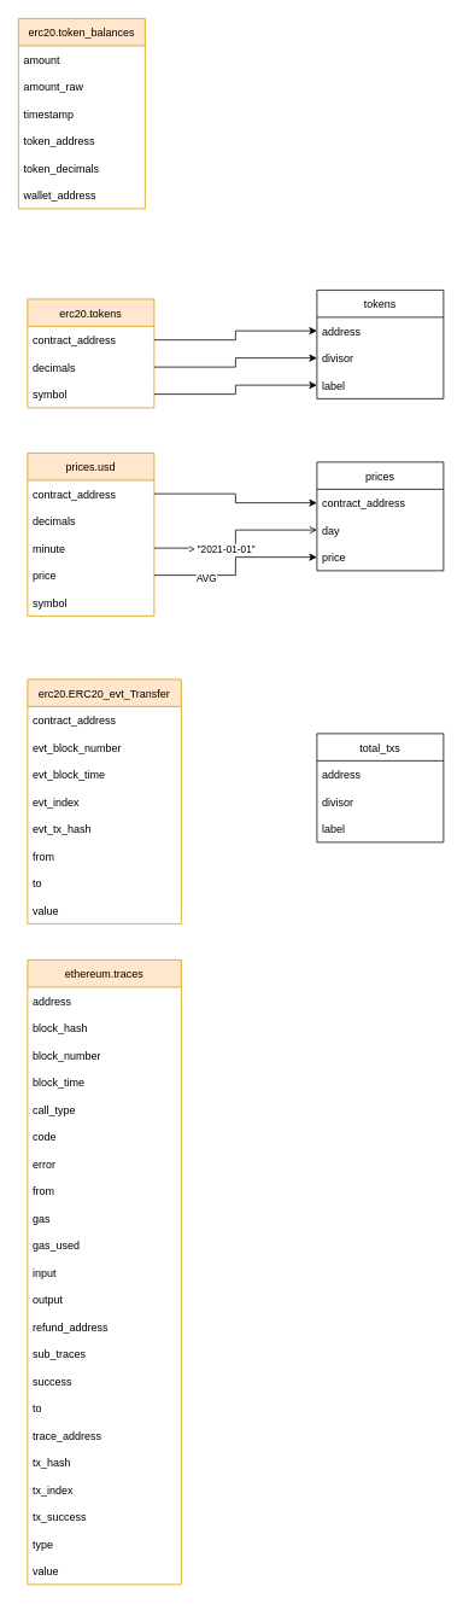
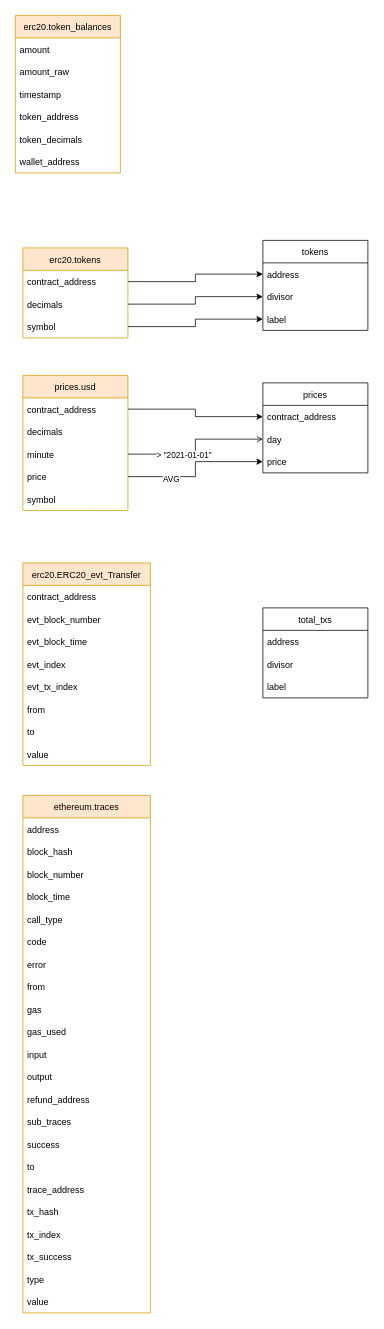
  <mxCell id="0" />
  <mxCell id="1" parent="0" />
  <mxCell id="2" value="erc20.token_balances" style="swimlane;fontStyle=0;childLayout=stackLayout;horizontal=1;startSize=30;horizontalStack=0;resizeParent=1;resizeParentMax=0;resizeLast=0;collapsible=1;marginBottom=0;fillColor=#ffe6cc;strokeColor=#d79b00;" vertex="1" parent="1"><mxGeometry x="20" y="20" width="140" height="210" as="geometry" /></mxCell>
  <mxCell id="3" value="amount" style="text;strokeColor=none;fillColor=none;align=left;verticalAlign=middle;spacingLeft=4;spacingRight=4;overflow=hidden;points=[[0,0.5],[1,0.5]];portConstraint=eastwest;rotatable=0;" vertex="1" parent="2"><mxGeometry y="30" width="140" height="30" as="geometry" /></mxCell>
  <mxCell id="4" value="amount_raw" style="text;strokeColor=none;fillColor=none;align=left;verticalAlign=middle;spacingLeft=4;spacingRight=4;overflow=hidden;points=[[0,0.5],[1,0.5]];portConstraint=eastwest;rotatable=0;" vertex="1" parent="2"><mxGeometry y="60" width="140" height="30" as="geometry" /></mxCell>
  <mxCell id="5" value="timestamp" style="text;strokeColor=none;fillColor=none;align=left;verticalAlign=middle;spacingLeft=4;spacingRight=4;overflow=hidden;points=[[0,0.5],[1,0.5]];portConstraint=eastwest;rotatable=0;" vertex="1" parent="2"><mxGeometry y="90" width="140" height="30" as="geometry" /></mxCell>
  <mxCell id="6" value="token_address" style="text;strokeColor=none;fillColor=none;align=left;verticalAlign=middle;spacingLeft=4;spacingRight=4;overflow=hidden;points=[[0,0.5],[1,0.5]];portConstraint=eastwest;rotatable=0;" vertex="1" parent="2"><mxGeometry y="120" width="140" height="30" as="geometry" /></mxCell>
  <mxCell id="7" value="token_decimals" style="text;strokeColor=none;fillColor=none;align=left;verticalAlign=middle;spacingLeft=4;spacingRight=4;overflow=hidden;points=[[0,0.5],[1,0.5]];portConstraint=eastwest;rotatable=0;" vertex="1" parent="2"><mxGeometry y="150" width="140" height="30" as="geometry" /></mxCell>
  <mxCell id="8" value="wallet_address" style="text;strokeColor=none;fillColor=none;align=left;verticalAlign=middle;spacingLeft=4;spacingRight=4;overflow=hidden;points=[[0,0.5],[1,0.5]];portConstraint=eastwest;rotatable=0;" vertex="1" parent="2"><mxGeometry y="180" width="140" height="30" as="geometry" /></mxCell>
  <mxCell id="9" value="erc20.tokens" style="swimlane;fontStyle=0;childLayout=stackLayout;horizontal=1;startSize=30;horizontalStack=0;resizeParent=1;resizeParentMax=0;resizeLast=0;collapsible=1;marginBottom=0;fillColor=#ffe6cc;strokeColor=#d79b00;" vertex="1" parent="1"><mxGeometry x="30" y="330" width="140" height="120" as="geometry" /></mxCell>
  <mxCell id="10" value="contract_address" style="text;strokeColor=none;fillColor=none;align=left;verticalAlign=middle;spacingLeft=4;spacingRight=4;overflow=hidden;points=[[0,0.5],[1,0.5]];portConstraint=eastwest;rotatable=0;" vertex="1" parent="9"><mxGeometry y="30" width="140" height="30" as="geometry" /></mxCell>
  <mxCell id="11" value="decimals" style="text;strokeColor=none;fillColor=none;align=left;verticalAlign=middle;spacingLeft=4;spacingRight=4;overflow=hidden;points=[[0,0.5],[1,0.5]];portConstraint=eastwest;rotatable=0;" vertex="1" parent="9"><mxGeometry y="60" width="140" height="30" as="geometry" /></mxCell>
  <mxCell id="12" value="symbol" style="text;strokeColor=none;fillColor=none;align=left;verticalAlign=middle;spacingLeft=4;spacingRight=4;overflow=hidden;points=[[0,0.5],[1,0.5]];portConstraint=eastwest;rotatable=0;" vertex="1" parent="9"><mxGeometry y="90" width="140" height="30" as="geometry" /></mxCell>
  <mxCell id="13" value="prices.usd" style="swimlane;fontStyle=0;childLayout=stackLayout;horizontal=1;startSize=30;horizontalStack=0;resizeParent=1;resizeParentMax=0;resizeLast=0;collapsible=1;marginBottom=0;fillColor=#ffe6cc;strokeColor=#d79b00;" vertex="1" parent="1"><mxGeometry x="30" y="500" width="140" height="180" as="geometry" /></mxCell>
  <mxCell id="14" value="contract_address" style="text;strokeColor=none;fillColor=none;align=left;verticalAlign=middle;spacingLeft=4;spacingRight=4;overflow=hidden;points=[[0,0.5],[1,0.5]];portConstraint=eastwest;rotatable=0;" vertex="1" parent="13"><mxGeometry y="30" width="140" height="30" as="geometry" /></mxCell>
  <mxCell id="15" value="decimals" style="text;strokeColor=none;fillColor=none;align=left;verticalAlign=middle;spacingLeft=4;spacingRight=4;overflow=hidden;points=[[0,0.5],[1,0.5]];portConstraint=eastwest;rotatable=0;" vertex="1" parent="13"><mxGeometry y="60" width="140" height="30" as="geometry" /></mxCell>
  <mxCell id="16" value="minute" style="text;strokeColor=none;fillColor=none;align=left;verticalAlign=middle;spacingLeft=4;spacingRight=4;overflow=hidden;points=[[0,0.5],[1,0.5]];portConstraint=eastwest;rotatable=0;" vertex="1" parent="13"><mxGeometry y="90" width="140" height="30" as="geometry" /></mxCell>
  <mxCell id="17" value="price" style="text;strokeColor=none;fillColor=none;align=left;verticalAlign=middle;spacingLeft=4;spacingRight=4;overflow=hidden;points=[[0,0.5],[1,0.5]];portConstraint=eastwest;rotatable=0;" vertex="1" parent="13"><mxGeometry y="120" width="140" height="30" as="geometry" /></mxCell>
  <mxCell id="18" value="symbol" style="text;strokeColor=none;fillColor=none;align=left;verticalAlign=middle;spacingLeft=4;spacingRight=4;overflow=hidden;points=[[0,0.5],[1,0.5]];portConstraint=eastwest;rotatable=0;" vertex="1" parent="13"><mxGeometry y="150" width="140" height="30" as="geometry" /></mxCell>
  <mxCell id="19" value="erc20.ERC20_evt_Transfer" style="swimlane;fontStyle=0;childLayout=stackLayout;horizontal=1;startSize=30;horizontalStack=0;resizeParent=1;resizeParentMax=0;resizeLast=0;collapsible=1;marginBottom=0;fillColor=#ffe6cc;strokeColor=#d79b00;" vertex="1" parent="1"><mxGeometry x="30" y="750" width="170" height="270" as="geometry" /></mxCell>
  <mxCell id="20" value="contract_address" style="text;strokeColor=none;fillColor=none;align=left;verticalAlign=middle;spacingLeft=4;spacingRight=4;overflow=hidden;points=[[0,0.5],[1,0.5]];portConstraint=eastwest;rotatable=0;" vertex="1" parent="19"><mxGeometry y="30" width="170" height="30" as="geometry" /></mxCell>
  <mxCell id="21" value="evt_block_number" style="text;strokeColor=none;fillColor=none;align=left;verticalAlign=middle;spacingLeft=4;spacingRight=4;overflow=hidden;points=[[0,0.5],[1,0.5]];portConstraint=eastwest;rotatable=0;" vertex="1" parent="19"><mxGeometry y="60" width="170" height="30" as="geometry" /></mxCell>
  <mxCell id="22" value="evt_block_time" style="text;strokeColor=none;fillColor=none;align=left;verticalAlign=middle;spacingLeft=4;spacingRight=4;overflow=hidden;points=[[0,0.5],[1,0.5]];portConstraint=eastwest;rotatable=0;" vertex="1" parent="19"><mxGeometry y="90" width="170" height="30" as="geometry" /></mxCell>
  <mxCell id="23" value="evt_index" style="text;strokeColor=none;fillColor=none;align=left;verticalAlign=middle;spacingLeft=4;spacingRight=4;overflow=hidden;points=[[0,0.5],[1,0.5]];portConstraint=eastwest;rotatable=0;" vertex="1" parent="19"><mxGeometry y="120" width="170" height="30" as="geometry" /></mxCell>
- <mxCell id="24" value="evt_tx_hash" style="text;strokeColor=none;fillColor=none;align=left;verticalAlign=middle;spacingLeft=4;spacingRight=4;overflow=hidden;points=[[0,0.5],[1,0.5]];portConstraint=eastwest;rotatable=0;" vertex="1" parent="19"><mxGeometry y="150" width="170" height="30" as="geometry" /></mxCell>
+ <mxCell id="24" value="evt_tx_index" style="text;strokeColor=none;fillColor=none;align=left;verticalAlign=middle;spacingLeft=4;spacingRight=4;overflow=hidden;points=[[0,0.5],[1,0.5]];portConstraint=eastwest;rotatable=0;" vertex="1" parent="19"><mxGeometry y="150" width="170" height="30" as="geometry" /></mxCell>
  <mxCell id="25" value="from" style="text;strokeColor=none;fillColor=none;align=left;verticalAlign=middle;spacingLeft=4;spacingRight=4;overflow=hidden;points=[[0,0.5],[1,0.5]];portConstraint=eastwest;rotatable=0;" vertex="1" parent="19"><mxGeometry y="180" width="170" height="30" as="geometry" /></mxCell>
  <mxCell id="26" value="to" style="text;strokeColor=none;fillColor=none;align=left;verticalAlign=middle;spacingLeft=4;spacingRight=4;overflow=hidden;points=[[0,0.5],[1,0.5]];portConstraint=eastwest;rotatable=0;" vertex="1" parent="19"><mxGeometry y="210" width="170" height="30" as="geometry" /></mxCell>
  <mxCell id="27" value="value" style="text;strokeColor=none;fillColor=none;align=left;verticalAlign=middle;spacingLeft=4;spacingRight=4;overflow=hidden;points=[[0,0.5],[1,0.5]];portConstraint=eastwest;rotatable=0;" vertex="1" parent="19"><mxGeometry y="240" width="170" height="30" as="geometry" /></mxCell>
  <mxCell id="28" value="ethereum.traces" style="swimlane;fontStyle=0;childLayout=stackLayout;horizontal=1;startSize=30;horizontalStack=0;resizeParent=1;resizeParentMax=0;resizeLast=0;collapsible=1;marginBottom=0;fillColor=#ffe6cc;strokeColor=#d79b00;" vertex="1" parent="1"><mxGeometry x="30" y="1060" width="170" height="690" as="geometry" /></mxCell>
  <mxCell id="29" value="address" style="text;strokeColor=none;fillColor=none;align=left;verticalAlign=middle;spacingLeft=4;spacingRight=4;overflow=hidden;points=[[0,0.5],[1,0.5]];portConstraint=eastwest;rotatable=0;" vertex="1" parent="28"><mxGeometry y="30" width="170" height="30" as="geometry" /></mxCell>
  <mxCell id="30" value="block_hash" style="text;strokeColor=none;fillColor=none;align=left;verticalAlign=middle;spacingLeft=4;spacingRight=4;overflow=hidden;points=[[0,0.5],[1,0.5]];portConstraint=eastwest;rotatable=0;" vertex="1" parent="28"><mxGeometry y="60" width="170" height="30" as="geometry" /></mxCell>
  <mxCell id="31" value="block_number" style="text;strokeColor=none;fillColor=none;align=left;verticalAlign=middle;spacingLeft=4;spacingRight=4;overflow=hidden;points=[[0,0.5],[1,0.5]];portConstraint=eastwest;rotatable=0;" vertex="1" parent="28"><mxGeometry y="90" width="170" height="30" as="geometry" /></mxCell>
  <mxCell id="32" value="block_time" style="text;strokeColor=none;fillColor=none;align=left;verticalAlign=middle;spacingLeft=4;spacingRight=4;overflow=hidden;points=[[0,0.5],[1,0.5]];portConstraint=eastwest;rotatable=0;" vertex="1" parent="28"><mxGeometry y="120" width="170" height="30" as="geometry" /></mxCell>
  <mxCell id="33" value="call_type" style="text;strokeColor=none;fillColor=none;align=left;verticalAlign=middle;spacingLeft=4;spacingRight=4;overflow=hidden;points=[[0,0.5],[1,0.5]];portConstraint=eastwest;rotatable=0;" vertex="1" parent="28"><mxGeometry y="150" width="170" height="30" as="geometry" /></mxCell>
  <mxCell id="34" value="code" style="text;strokeColor=none;fillColor=none;align=left;verticalAlign=middle;spacingLeft=4;spacingRight=4;overflow=hidden;points=[[0,0.5],[1,0.5]];portConstraint=eastwest;rotatable=0;" vertex="1" parent="28"><mxGeometry y="180" width="170" height="30" as="geometry" /></mxCell>
  <mxCell id="35" value="error" style="text;strokeColor=none;fillColor=none;align=left;verticalAlign=middle;spacingLeft=4;spacingRight=4;overflow=hidden;points=[[0,0.5],[1,0.5]];portConstraint=eastwest;rotatable=0;" vertex="1" parent="28"><mxGeometry y="210" width="170" height="30" as="geometry" /></mxCell>
  <mxCell id="36" value="from" style="text;strokeColor=none;fillColor=none;align=left;verticalAlign=middle;spacingLeft=4;spacingRight=4;overflow=hidden;points=[[0,0.5],[1,0.5]];portConstraint=eastwest;rotatable=0;" vertex="1" parent="28"><mxGeometry y="240" width="170" height="30" as="geometry" /></mxCell>
  <mxCell id="37" value="gas" style="text;strokeColor=none;fillColor=none;align=left;verticalAlign=middle;spacingLeft=4;spacingRight=4;overflow=hidden;points=[[0,0.5],[1,0.5]];portConstraint=eastwest;rotatable=0;" vertex="1" parent="28"><mxGeometry y="270" width="170" height="30" as="geometry" /></mxCell>
  <mxCell id="38" value="gas_used" style="text;strokeColor=none;fillColor=none;align=left;verticalAlign=middle;spacingLeft=4;spacingRight=4;overflow=hidden;points=[[0,0.5],[1,0.5]];portConstraint=eastwest;rotatable=0;" vertex="1" parent="28"><mxGeometry y="300" width="170" height="30" as="geometry" /></mxCell>
  <mxCell id="39" value="input" style="text;strokeColor=none;fillColor=none;align=left;verticalAlign=middle;spacingLeft=4;spacingRight=4;overflow=hidden;points=[[0,0.5],[1,0.5]];portConstraint=eastwest;rotatable=0;" vertex="1" parent="28"><mxGeometry y="330" width="170" height="30" as="geometry" /></mxCell>
  <mxCell id="40" value="output" style="text;strokeColor=none;fillColor=none;align=left;verticalAlign=middle;spacingLeft=4;spacingRight=4;overflow=hidden;points=[[0,0.5],[1,0.5]];portConstraint=eastwest;rotatable=0;" vertex="1" parent="28"><mxGeometry y="360" width="170" height="30" as="geometry" /></mxCell>
  <mxCell id="41" value="refund_address" style="text;strokeColor=none;fillColor=none;align=left;verticalAlign=middle;spacingLeft=4;spacingRight=4;overflow=hidden;points=[[0,0.5],[1,0.5]];portConstraint=eastwest;rotatable=0;" vertex="1" parent="28"><mxGeometry y="390" width="170" height="30" as="geometry" /></mxCell>
  <mxCell id="42" value="sub_traces" style="text;strokeColor=none;fillColor=none;align=left;verticalAlign=middle;spacingLeft=4;spacingRight=4;overflow=hidden;points=[[0,0.5],[1,0.5]];portConstraint=eastwest;rotatable=0;" vertex="1" parent="28"><mxGeometry y="420" width="170" height="30" as="geometry" /></mxCell>
  <mxCell id="43" value="success" style="text;strokeColor=none;fillColor=none;align=left;verticalAlign=middle;spacingLeft=4;spacingRight=4;overflow=hidden;points=[[0,0.5],[1,0.5]];portConstraint=eastwest;rotatable=0;" vertex="1" parent="28"><mxGeometry y="450" width="170" height="30" as="geometry" /></mxCell>
  <mxCell id="44" value="to" style="text;strokeColor=none;fillColor=none;align=left;verticalAlign=middle;spacingLeft=4;spacingRight=4;overflow=hidden;points=[[0,0.5],[1,0.5]];portConstraint=eastwest;rotatable=0;" vertex="1" parent="28"><mxGeometry y="480" width="170" height="30" as="geometry" /></mxCell>
  <mxCell id="45" value="trace_address" style="text;strokeColor=none;fillColor=none;align=left;verticalAlign=middle;spacingLeft=4;spacingRight=4;overflow=hidden;points=[[0,0.5],[1,0.5]];portConstraint=eastwest;rotatable=0;" vertex="1" parent="28"><mxGeometry y="510" width="170" height="30" as="geometry" /></mxCell>
  <mxCell id="46" value="tx_hash" style="text;strokeColor=none;fillColor=none;align=left;verticalAlign=middle;spacingLeft=4;spacingRight=4;overflow=hidden;points=[[0,0.5],[1,0.5]];portConstraint=eastwest;rotatable=0;" vertex="1" parent="28"><mxGeometry y="540" width="170" height="30" as="geometry" /></mxCell>
  <mxCell id="47" value="tx_index" style="text;strokeColor=none;fillColor=none;align=left;verticalAlign=middle;spacingLeft=4;spacingRight=4;overflow=hidden;points=[[0,0.5],[1,0.5]];portConstraint=eastwest;rotatable=0;" vertex="1" parent="28"><mxGeometry y="570" width="170" height="30" as="geometry" /></mxCell>
  <mxCell id="48" value="tx_success" style="text;strokeColor=none;fillColor=none;align=left;verticalAlign=middle;spacingLeft=4;spacingRight=4;overflow=hidden;points=[[0,0.5],[1,0.5]];portConstraint=eastwest;rotatable=0;" vertex="1" parent="28"><mxGeometry y="600" width="170" height="30" as="geometry" /></mxCell>
  <mxCell id="49" value="type" style="text;strokeColor=none;fillColor=none;align=left;verticalAlign=middle;spacingLeft=4;spacingRight=4;overflow=hidden;points=[[0,0.5],[1,0.5]];portConstraint=eastwest;rotatable=0;" vertex="1" parent="28"><mxGeometry y="630" width="170" height="30" as="geometry" /></mxCell>
  <mxCell id="50" value="value" style="text;strokeColor=none;fillColor=none;align=left;verticalAlign=middle;spacingLeft=4;spacingRight=4;overflow=hidden;points=[[0,0.5],[1,0.5]];portConstraint=eastwest;rotatable=0;" vertex="1" parent="28"><mxGeometry y="660" width="170" height="30" as="geometry" /></mxCell>
  <mxCell id="51" value="tokens" style="swimlane;fontStyle=0;childLayout=stackLayout;horizontal=1;startSize=30;horizontalStack=0;resizeParent=1;resizeParentMax=0;resizeLast=0;collapsible=1;marginBottom=0;" vertex="1" parent="1"><mxGeometry x="350" y="320" width="140" height="120" as="geometry" /></mxCell>
  <mxCell id="52" value="address" style="text;strokeColor=none;fillColor=none;align=left;verticalAlign=middle;spacingLeft=4;spacingRight=4;overflow=hidden;points=[[0,0.5],[1,0.5]];portConstraint=eastwest;rotatable=0;" vertex="1" parent="51"><mxGeometry y="30" width="140" height="30" as="geometry" /></mxCell>
  <mxCell id="53" value="divisor" style="text;strokeColor=none;fillColor=none;align=left;verticalAlign=middle;spacingLeft=4;spacingRight=4;overflow=hidden;points=[[0,0.5],[1,0.5]];portConstraint=eastwest;rotatable=0;" vertex="1" parent="51"><mxGeometry y="60" width="140" height="30" as="geometry" /></mxCell>
  <mxCell id="54" value="label" style="text;strokeColor=none;fillColor=none;align=left;verticalAlign=middle;spacingLeft=4;spacingRight=4;overflow=hidden;points=[[0,0.5],[1,0.5]];portConstraint=eastwest;rotatable=0;" vertex="1" parent="51"><mxGeometry y="90" width="140" height="30" as="geometry" /></mxCell>
  <mxCell id="55" value="prices" style="swimlane;fontStyle=0;childLayout=stackLayout;horizontal=1;startSize=30;horizontalStack=0;resizeParent=1;resizeParentMax=0;resizeLast=0;collapsible=1;marginBottom=0;" vertex="1" parent="1"><mxGeometry x="350" y="510" width="140" height="120" as="geometry" /></mxCell>
  <mxCell id="56" value="contract_address" style="text;strokeColor=none;fillColor=none;align=left;verticalAlign=middle;spacingLeft=4;spacingRight=4;overflow=hidden;points=[[0,0.5],[1,0.5]];portConstraint=eastwest;rotatable=0;" vertex="1" parent="55"><mxGeometry y="30" width="140" height="30" as="geometry" /></mxCell>
  <mxCell id="57" value="day" style="text;strokeColor=none;fillColor=none;align=left;verticalAlign=middle;spacingLeft=4;spacingRight=4;overflow=hidden;points=[[0,0.5],[1,0.5]];portConstraint=eastwest;rotatable=0;" vertex="1" parent="55"><mxGeometry y="60" width="140" height="30" as="geometry" /></mxCell>
  <mxCell id="58" value="price" style="text;strokeColor=none;fillColor=none;align=left;verticalAlign=middle;spacingLeft=4;spacingRight=4;overflow=hidden;points=[[0,0.5],[1,0.5]];portConstraint=eastwest;rotatable=0;" vertex="1" parent="55"><mxGeometry y="90" width="140" height="30" as="geometry" /></mxCell>
  <mxCell id="59" style="edgeStyle=orthogonalEdgeStyle;rounded=0;orthogonalLoop=1;jettySize=auto;html=1;exitX=1;exitY=0.5;exitDx=0;exitDy=0;" edge="1" parent="1" source="10" target="52"><mxGeometry relative="1" as="geometry"><mxPoint x="280" y="375.048" as="targetPoint" /></mxGeometry></mxCell>
  <mxCell id="60" style="edgeStyle=orthogonalEdgeStyle;rounded=0;orthogonalLoop=1;jettySize=auto;html=1;exitX=1;exitY=0.5;exitDx=0;exitDy=0;entryX=0;entryY=0.5;entryDx=0;entryDy=0;" edge="1" parent="1" source="11" target="53"><mxGeometry relative="1" as="geometry" /></mxCell>
  <mxCell id="61" style="edgeStyle=orthogonalEdgeStyle;rounded=0;orthogonalLoop=1;jettySize=auto;html=1;exitX=1;exitY=0.5;exitDx=0;exitDy=0;entryX=0;entryY=0.5;entryDx=0;entryDy=0;" edge="1" parent="1" source="12" target="54"><mxGeometry relative="1" as="geometry" /></mxCell>
  <mxCell id="62" style="edgeStyle=orthogonalEdgeStyle;rounded=0;orthogonalLoop=1;jettySize=auto;html=1;exitX=1;exitY=0.5;exitDx=0;exitDy=0;entryX=0;entryY=0.5;entryDx=0;entryDy=0;" edge="1" parent="1" source="14" target="56"><mxGeometry relative="1" as="geometry" /></mxCell>
  <mxCell id="63" style="edgeStyle=orthogonalEdgeStyle;rounded=0;orthogonalLoop=1;jettySize=auto;html=1;exitX=1;exitY=0.5;exitDx=0;exitDy=0;endArrow=open;" edge="1" parent="1" source="16" target="57"><mxGeometry relative="1" as="geometry" /></mxCell>
  <mxCell id="64" value="&amp;gt; &quot;2021-01-01&quot;" style="edgeLabel;html=1;align=center;verticalAlign=middle;resizable=0;points=[];" vertex="1" connectable="0" parent="63"><mxGeometry x="-0.259" y="-1" relative="1" as="geometry"><mxPoint as="offset" /></mxGeometry></mxCell>
  <mxCell id="65" style="edgeStyle=orthogonalEdgeStyle;rounded=0;orthogonalLoop=1;jettySize=auto;html=1;exitX=1;exitY=0.5;exitDx=0;exitDy=0;entryX=0;entryY=0.5;entryDx=0;entryDy=0;" edge="1" parent="1" source="17" target="58"><mxGeometry relative="1" as="geometry" /></mxCell>
  <mxCell id="66" value="AVG" style="edgeLabel;html=1;align=center;verticalAlign=middle;resizable=0;points=[];" vertex="1" connectable="0" parent="65"><mxGeometry x="-0.433" y="-2" relative="1" as="geometry"><mxPoint as="offset" /></mxGeometry></mxCell>
  <mxCell id="67" value="total_txs" style="swimlane;fontStyle=0;childLayout=stackLayout;horizontal=1;startSize=30;horizontalStack=0;resizeParent=1;resizeParentMax=0;resizeLast=0;collapsible=1;marginBottom=0;" vertex="1" parent="1"><mxGeometry x="350" y="810" width="140" height="120" as="geometry" /></mxCell>
  <mxCell id="68" value="address" style="text;strokeColor=none;fillColor=none;align=left;verticalAlign=middle;spacingLeft=4;spacingRight=4;overflow=hidden;points=[[0,0.5],[1,0.5]];portConstraint=eastwest;rotatable=0;" vertex="1" parent="67"><mxGeometry y="30" width="140" height="30" as="geometry" /></mxCell>
  <mxCell id="69" value="divisor" style="text;strokeColor=none;fillColor=none;align=left;verticalAlign=middle;spacingLeft=4;spacingRight=4;overflow=hidden;points=[[0,0.5],[1,0.5]];portConstraint=eastwest;rotatable=0;" vertex="1" parent="67"><mxGeometry y="60" width="140" height="30" as="geometry" /></mxCell>
  <mxCell id="70" value="label" style="text;strokeColor=none;fillColor=none;align=left;verticalAlign=middle;spacingLeft=4;spacingRight=4;overflow=hidden;points=[[0,0.5],[1,0.5]];portConstraint=eastwest;rotatable=0;" vertex="1" parent="67"><mxGeometry y="90" width="140" height="30" as="geometry" /></mxCell>
